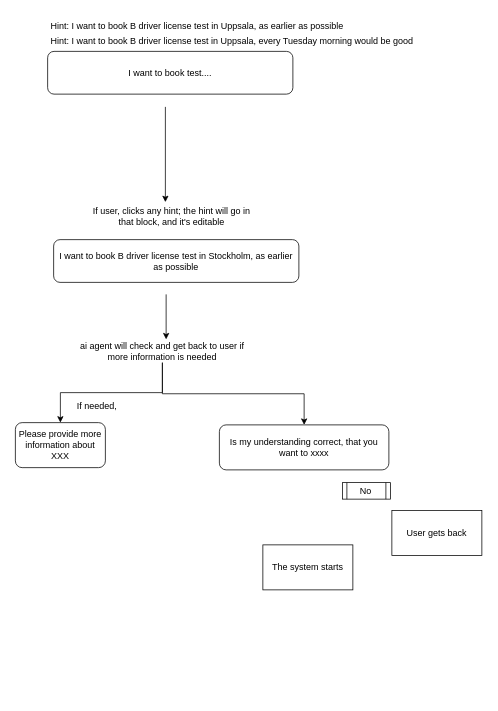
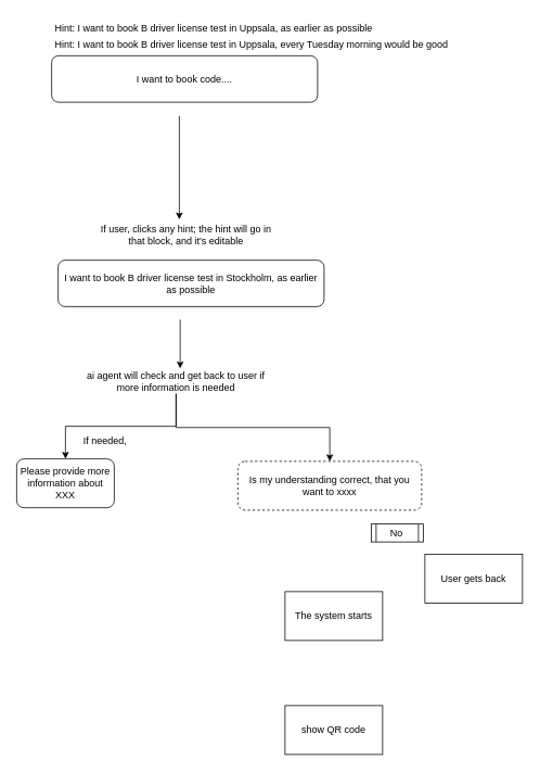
  <mxCell id="0" />
  <mxCell id="1" parent="0" />
- <mxCell id="2" value="I want to book test...." style="rounded=1;whiteSpace=wrap;html=1;" vertex="1" parent="1"><mxGeometry x="63" y="68" width="327" height="57" as="geometry" /></mxCell>
+ <mxCell id="2" value="I want to book code...." style="rounded=1;whiteSpace=wrap;html=1;" vertex="1" parent="1"><mxGeometry x="63" y="68" width="327" height="57" as="geometry" /></mxCell>
  <mxCell id="3" value="Hint: I want to book B driver license test in Uppsala, as earlier as possible" style="text;html=1;align=center;verticalAlign=middle;whiteSpace=wrap;rounded=0;" vertex="1" parent="1"><mxGeometry x="48" y="20" width="429" height="30" as="geometry" /></mxCell>
  <mxCell id="4" value="Hint: I want to book B driver license test in Uppsala, every Tuesday morning would be good" style="text;html=1;align=center;verticalAlign=middle;whiteSpace=wrap;rounded=0;" vertex="1" parent="1"><mxGeometry x="48" y="40" width="522" height="30" as="geometry" /></mxCell>
  <mxCell id="5" value="" style="endArrow=classic;html=1;rounded=0;" edge="1" parent="1"><mxGeometry width="50" height="50" relative="1" as="geometry"><mxPoint x="220" y="142" as="sourcePoint" /><mxPoint x="220" y="269" as="targetPoint" /></mxGeometry></mxCell>
  <mxCell id="6" value="If user, clicks any hint; the hint will go in that block, and it's editable" style="text;html=1;align=center;verticalAlign=middle;whiteSpace=wrap;rounded=0;" vertex="1" parent="1"><mxGeometry x="113" y="272" width="231" height="31" as="geometry" /></mxCell>
  <mxCell id="7" value="I want to book B driver license test in Stockholm, as earlier as possible" style="rounded=1;whiteSpace=wrap;html=1;" vertex="1" parent="1"><mxGeometry x="71" y="319" width="327" height="57" as="geometry" /></mxCell>
  <mxCell id="8" value="" style="endArrow=classic;html=1;rounded=0;" edge="1" parent="1"><mxGeometry width="50" height="50" relative="1" as="geometry"><mxPoint x="221" y="392" as="sourcePoint" /><mxPoint x="221" y="452" as="targetPoint" /></mxGeometry></mxCell>
  <mxCell id="9" value="Please provide more information about XXX" style="rounded=1;whiteSpace=wrap;html=1;" vertex="1" parent="1"><mxGeometry x="20" y="563" width="120" height="60" as="geometry" /></mxCell>
  <mxCell id="10" style="edgeStyle=orthogonalEdgeStyle;rounded=0;orthogonalLoop=1;jettySize=auto;html=1;entryX=0.5;entryY=0;entryDx=0;entryDy=0;" edge="1" parent="1" source="12" target="9"><mxGeometry relative="1" as="geometry" /></mxCell>
  <mxCell id="11" style="edgeStyle=orthogonalEdgeStyle;rounded=0;orthogonalLoop=1;jettySize=auto;html=1;" edge="1" parent="1" source="12" target="14"><mxGeometry relative="1" as="geometry" /></mxCell>
  <mxCell id="12" value="ai agent will check and get back to user if more information is needed" style="text;html=1;align=center;verticalAlign=middle;whiteSpace=wrap;rounded=0;" vertex="1" parent="1"><mxGeometry x="97" y="453" width="238" height="30" as="geometry" /></mxCell>
  <mxCell id="13" value="If needed," style="text;html=1;align=center;verticalAlign=middle;whiteSpace=wrap;rounded=0;" vertex="1" parent="1"><mxGeometry x="99" y="526" width="60" height="30" as="geometry" /></mxCell>
- <mxCell id="14" value="Is my understanding correct, that you want to xxxx" style="rounded=1;whiteSpace=wrap;html=1;" vertex="1" parent="1"><mxGeometry x="292" y="566" width="226" height="60" as="geometry" /></mxCell>
+ <mxCell id="14" value="Is my understanding correct, that you want to xxxx" style="rounded=1;whiteSpace=wrap;html=1;dashed=1;" vertex="1" parent="1"><mxGeometry x="292" y="566" width="226" height="60" as="geometry" /></mxCell>
  <mxCell id="15" value="No" style="shape=process;whiteSpace=wrap;html=1;backgroundOutline=1;" vertex="1" parent="1"><mxGeometry x="456" y="643" width="64" height="22" as="geometry" /></mxCell>
  <mxCell id="16" value="The system starts" style="whiteSpace=wrap;html=1;" vertex="1" parent="1"><mxGeometry x="350" y="726" width="120" height="60" as="geometry" /></mxCell>
+ <mxCell id="17" value="show QR code" style="whiteSpace=wrap;html=1;" vertex="1" parent="1"><mxGeometry x="350" y="866" width="120" height="60" as="geometry" /></mxCell>
  <mxCell id="18" value="User gets back" style="rounded=0;whiteSpace=wrap;html=1;" vertex="1" parent="1"><mxGeometry x="522" y="680" width="120" height="60" as="geometry" /></mxCell>
